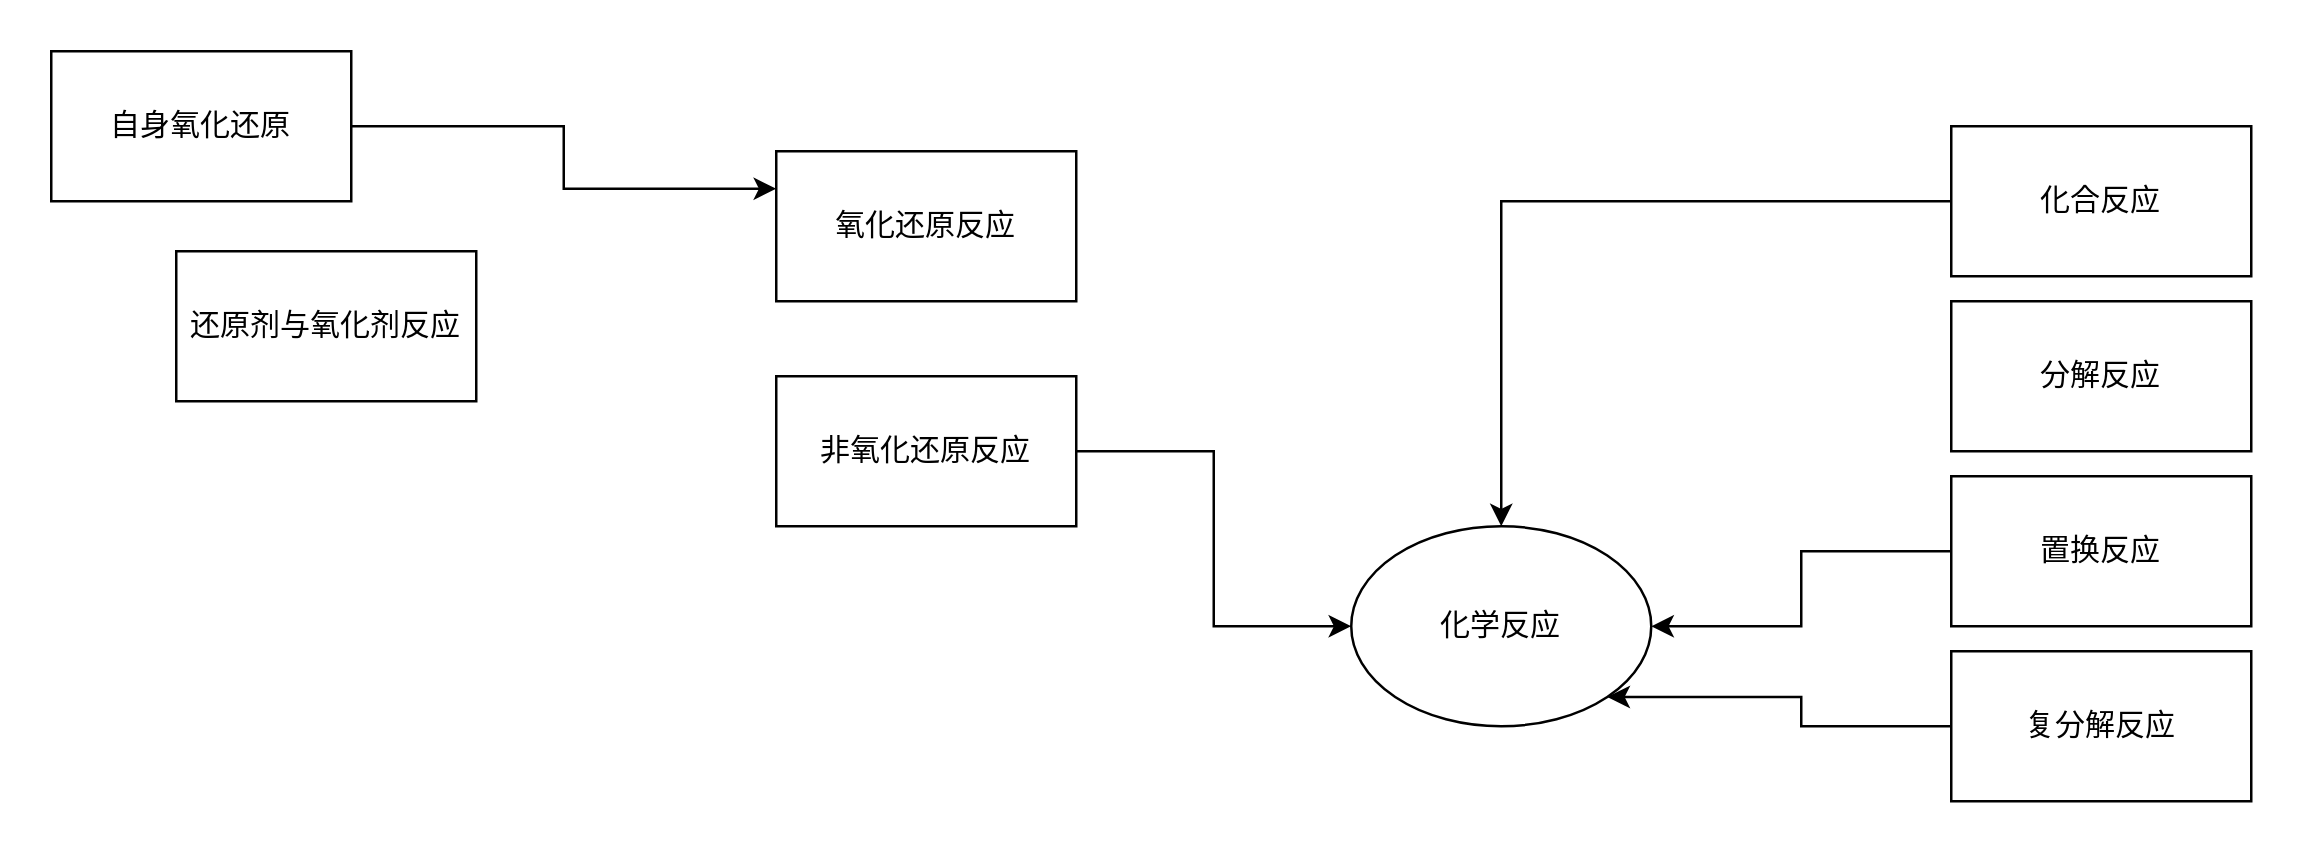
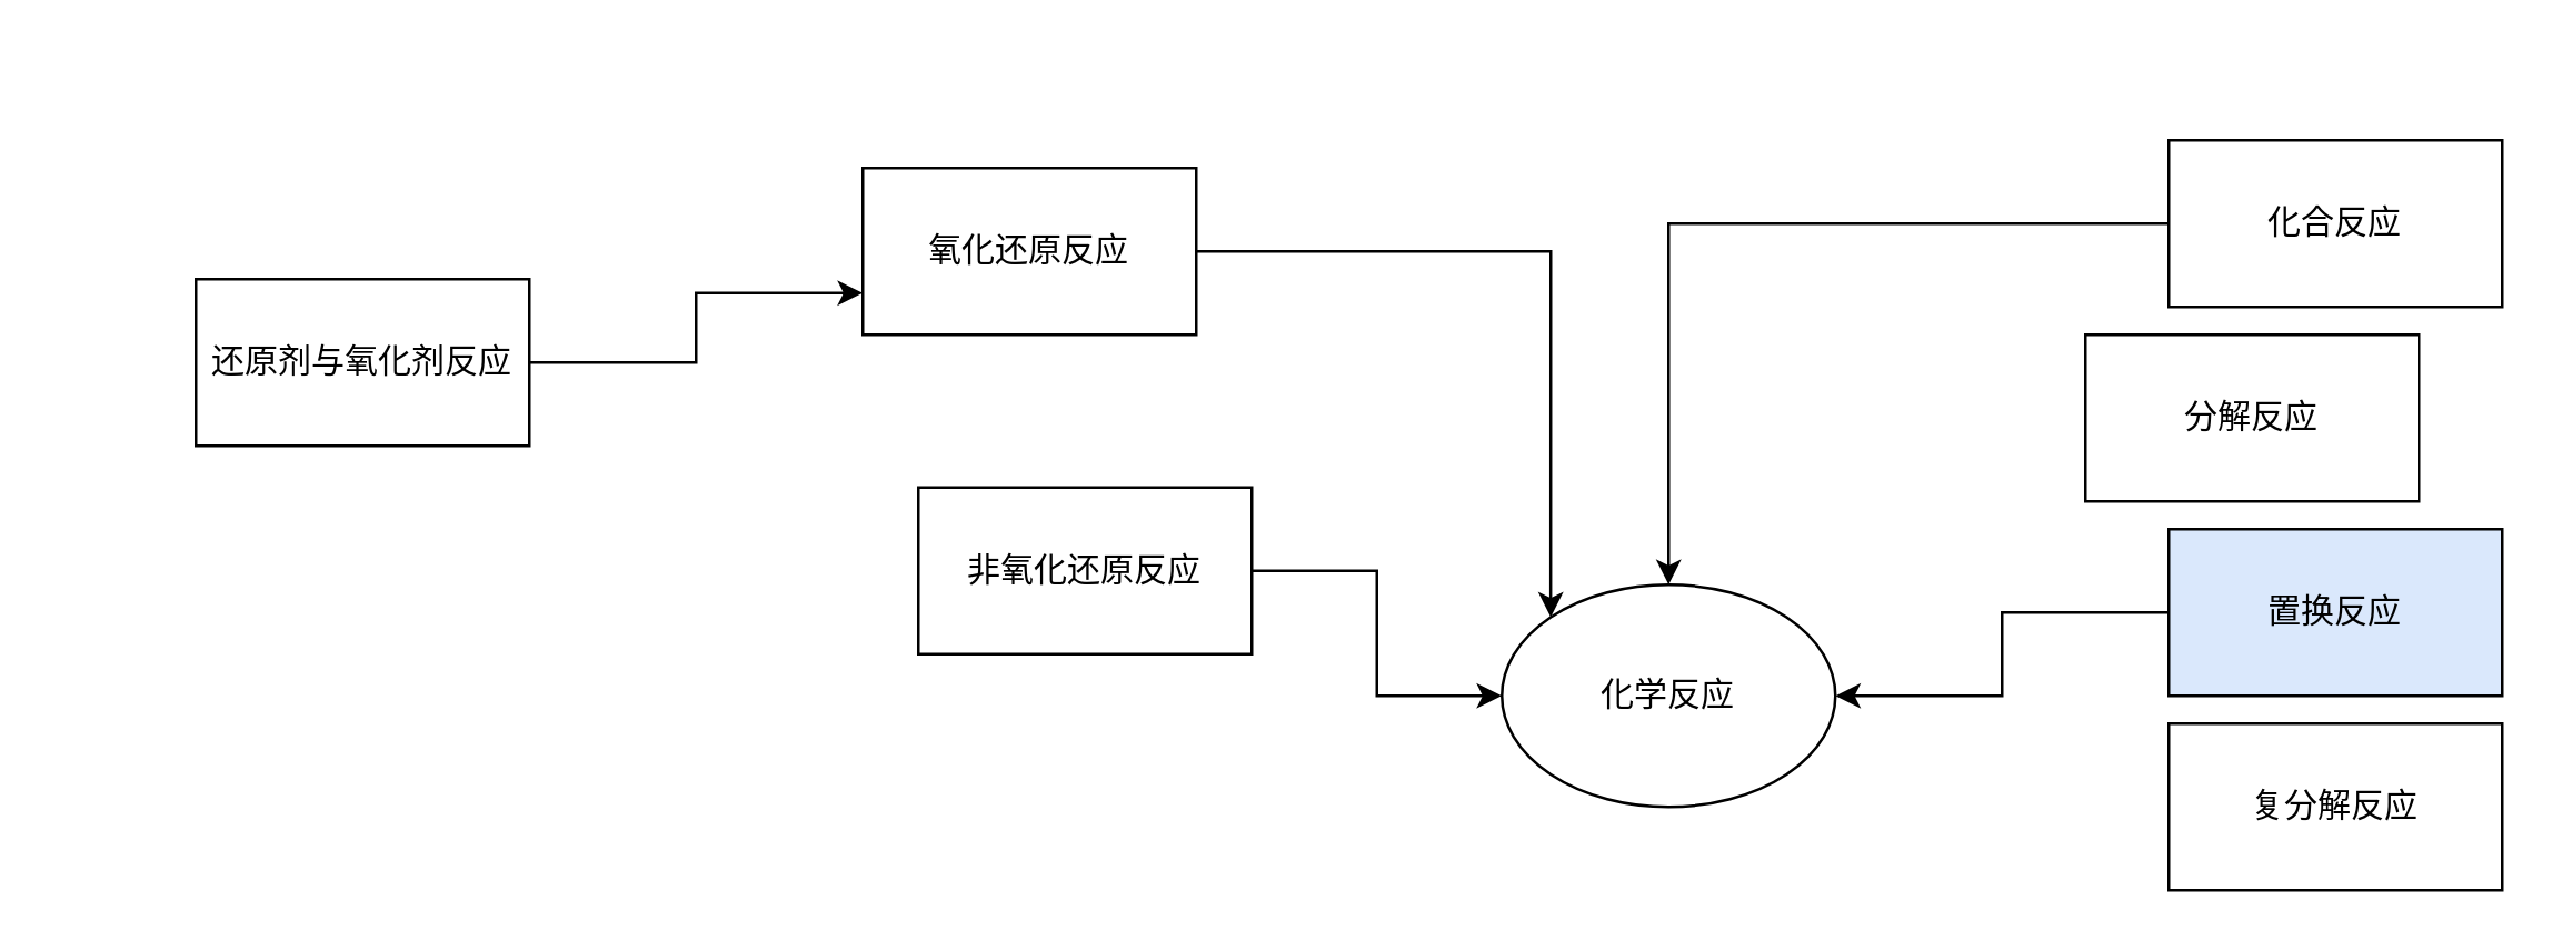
  <mxCell id="0" style=";html=1;" />
  <mxCell id="1" style=";html=1;" parent="0" />
  <mxCell id="2" value="化学反应" style="ellipse;whiteSpace=wrap;html=1;" vertex="1" parent="1"><mxGeometry x="540" y="210" width="120" height="80" as="geometry" /></mxCell>
  <mxCell id="3" style="edgeStyle=orthogonalEdgeStyle;rounded=0;orthogonalLoop=1;jettySize=auto;html=1;" edge="1" parent="1" source="4" target="2"><mxGeometry relative="1" as="geometry" /></mxCell>
  <mxCell id="4" value="化合反应" style="rounded=0;whiteSpace=wrap;html=1;" vertex="1" parent="1"><mxGeometry x="780" y="50" width="120" height="60" as="geometry" /></mxCell>
- <mxCell id="5" value="分解反应" style="whiteSpace=wrap;html=1;" vertex="1" parent="1"><mxGeometry x="780" y="120" width="120" height="60" as="geometry" /></mxCell>
+ <mxCell id="5" value="分解反应" style="whiteSpace=wrap;html=1;" vertex="1" parent="1"><mxGeometry x="750" y="120" width="120" height="60" as="geometry" /></mxCell>
  <mxCell id="6" style="edgeStyle=orthogonalEdgeStyle;rounded=0;orthogonalLoop=1;jettySize=auto;html=1;entryX=1;entryY=0.5;entryDx=0;entryDy=0;" edge="1" parent="1" source="7" target="2"><mxGeometry relative="1" as="geometry" /></mxCell>
- <mxCell id="7" value="置换反应" style="whiteSpace=wrap;html=1;" vertex="1" parent="1"><mxGeometry x="780" y="190" width="120" height="60" as="geometry" /></mxCell>
- <mxCell id="8" style="edgeStyle=orthogonalEdgeStyle;rounded=0;orthogonalLoop=1;jettySize=auto;html=1;entryX=1;entryY=1;entryDx=0;entryDy=0;" edge="1" parent="1" source="9" target="2"><mxGeometry relative="1" as="geometry" /></mxCell>
+ <mxCell id="7" value="置换反应" style="whiteSpace=wrap;html=1;fillColor=#dae8fc;" vertex="1" parent="1"><mxGeometry x="780" y="190" width="120" height="60" as="geometry" /></mxCell>
  <mxCell id="9" value="复分解反应" style="whiteSpace=wrap;html=1;" vertex="1" parent="1"><mxGeometry x="780" y="260" width="120" height="60" as="geometry" /></mxCell>
+ <mxCell id="10" style="edgeStyle=orthogonalEdgeStyle;rounded=0;orthogonalLoop=1;jettySize=auto;html=1;entryX=0;entryY=0;entryDx=0;entryDy=0;" edge="1" parent="1" source="11" target="2"><mxGeometry relative="1" as="geometry" /></mxCell>
  <mxCell id="11" value="氧化还原反应" style="whiteSpace=wrap;html=1;" vertex="1" parent="1"><mxGeometry x="310" y="60" width="120" height="60" as="geometry" /></mxCell>
  <mxCell id="12" style="edgeStyle=orthogonalEdgeStyle;rounded=0;orthogonalLoop=1;jettySize=auto;html=1;entryX=0;entryY=0.5;entryDx=0;entryDy=0;" edge="1" parent="1" source="13" target="2"><mxGeometry relative="1" as="geometry" /></mxCell>
- <mxCell id="13" value="非氧化还原反应" style="whiteSpace=wrap;html=1;" vertex="1" parent="1"><mxGeometry x="310" y="150" width="120" height="60" as="geometry" /></mxCell>
- <mxCell id="14" style="edgeStyle=orthogonalEdgeStyle;rounded=0;orthogonalLoop=1;jettySize=auto;html=1;entryX=0;entryY=0.25;entryDx=0;entryDy=0;" edge="1" parent="1" source="15" target="11"><mxGeometry relative="1" as="geometry" /></mxCell>
- <mxCell id="15" value="自身氧化还原" style="whiteSpace=wrap;html=1;" vertex="1" parent="1"><mxGeometry x="20" y="20" width="120" height="60" as="geometry" /></mxCell>
+ <mxCell id="13" value="非氧化还原反应" style="whiteSpace=wrap;html=1;" vertex="1" parent="1"><mxGeometry x="330" y="175" width="120" height="60" as="geometry" /></mxCell>
+ <mxCell id="16" style="edgeStyle=orthogonalEdgeStyle;rounded=0;orthogonalLoop=1;jettySize=auto;html=1;entryX=0;entryY=0.75;entryDx=0;entryDy=0;" edge="1" parent="1" source="17" target="11"><mxGeometry relative="1" as="geometry" /></mxCell>
  <mxCell id="17" value="还原剂与氧化剂反应" style="whiteSpace=wrap;html=1;" vertex="1" parent="1"><mxGeometry x="70" y="100" width="120" height="60" as="geometry" /></mxCell>
